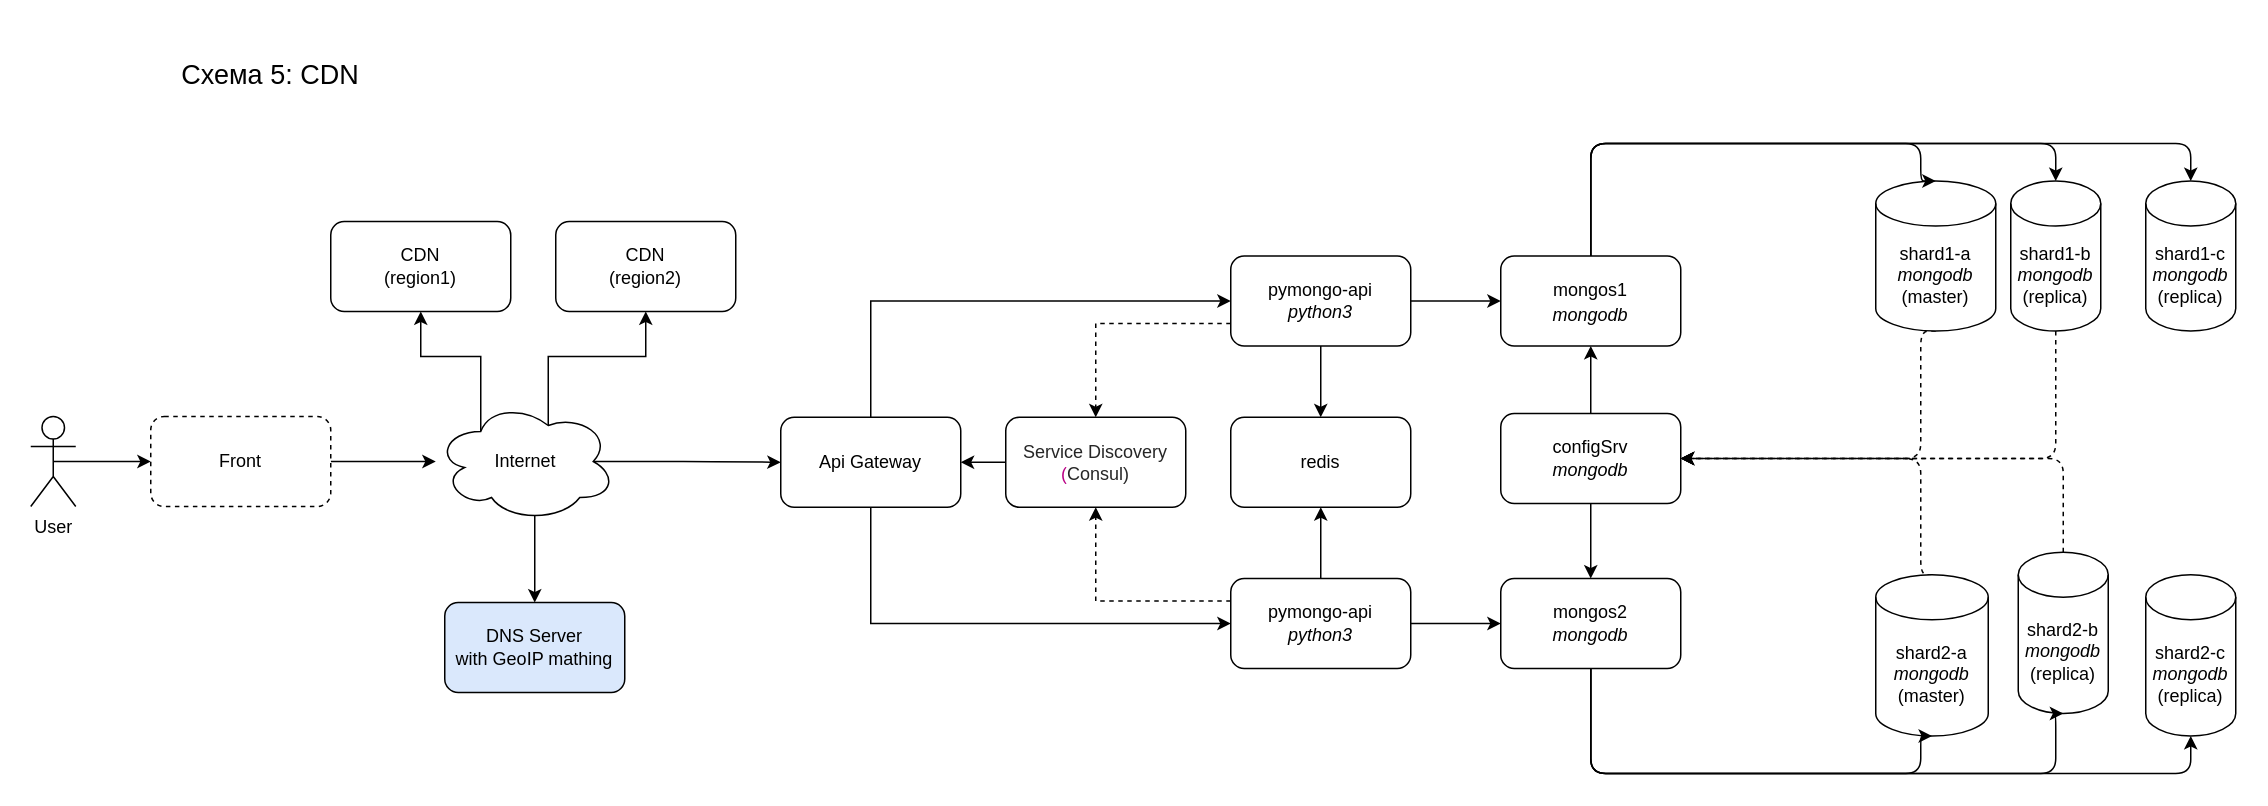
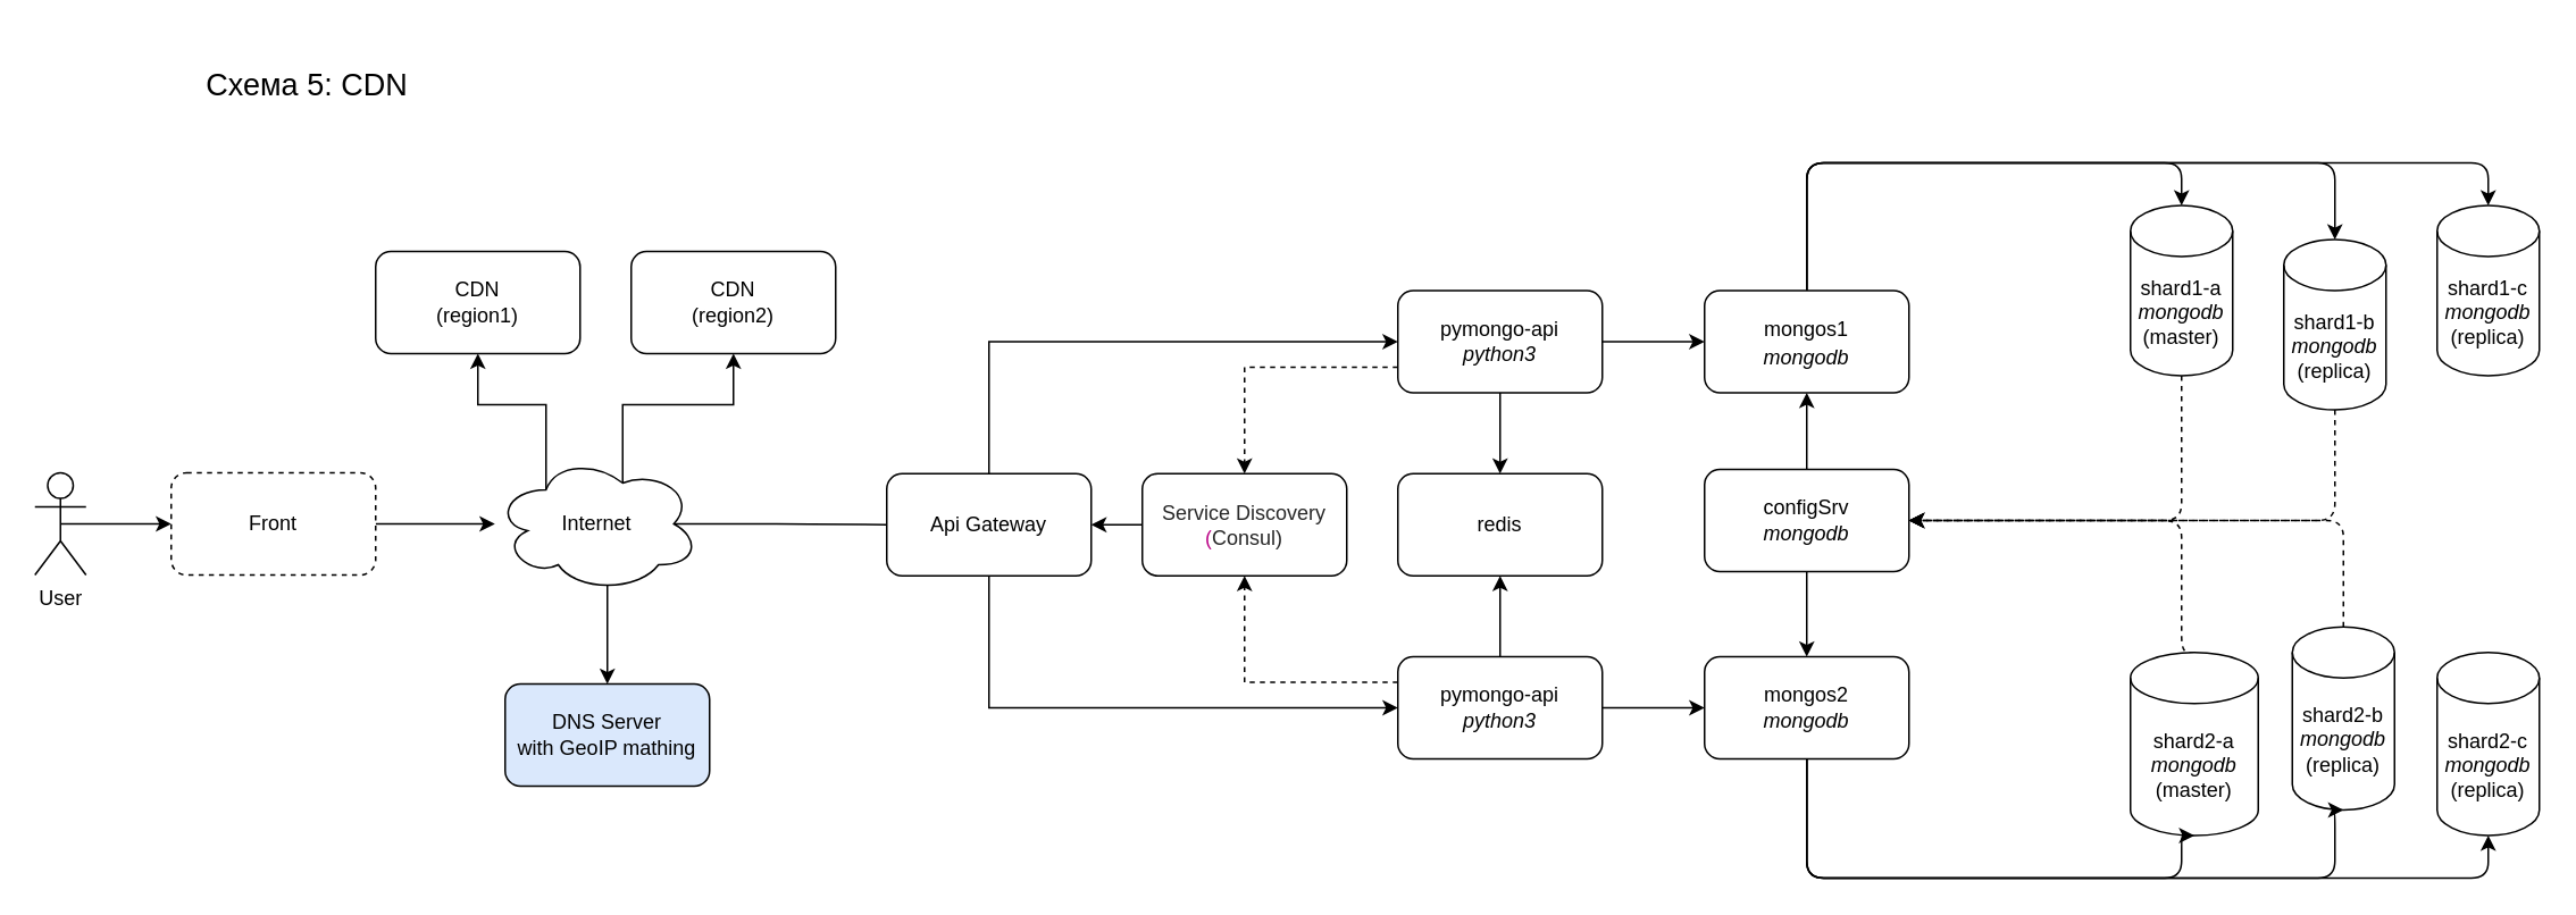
  <mxCell id="0" />
  <mxCell id="1" parent="0" />
  <mxCell id="2" style="edgeStyle=orthogonalEdgeStyle;html=1;entryX=1;entryY=0.5;entryDx=0;entryDy=0;dashed=1;exitX=0.5;exitY=0;exitDx=0;exitDy=0;exitPerimeter=0;" parent="1" source="9" target="12" edge="1"><mxGeometry relative="1" as="geometry"><mxPoint x="1330" y="237.5" as="sourcePoint" /><Array as="points"><mxPoint x="1280" y="305" /></Array></mxGeometry></mxCell>
  <mxCell id="3" style="edgeStyle=orthogonalEdgeStyle;html=1;entryX=1;entryY=0.5;entryDx=0;entryDy=0;dashed=1;exitX=0.5;exitY=1;exitDx=0;exitDy=0;exitPerimeter=0;" parent="1" source="8" target="12" edge="1"><mxGeometry relative="1" as="geometry"><mxPoint x="1400" y="-46.5" as="sourcePoint" /><Array as="points"><mxPoint x="1280" y="305" /></Array></mxGeometry></mxCell>
  <mxCell id="4" style="edgeStyle=orthogonalEdgeStyle;rounded=0;orthogonalLoop=1;jettySize=auto;html=1;exitX=1;exitY=0.5;exitDx=0;exitDy=0;entryX=0;entryY=0.5;entryDx=0;entryDy=0;" parent="1" source="7" edge="1"><mxGeometry relative="1" as="geometry"><mxPoint x="1000" y="200" as="targetPoint" /></mxGeometry></mxCell>
  <mxCell id="5" style="edgeStyle=none;html=1;" parent="1" source="7" target="24" edge="1"><mxGeometry relative="1" as="geometry" /></mxCell>
  <mxCell id="6" style="edgeStyle=orthogonalEdgeStyle;rounded=0;html=1;exitX=0;exitY=0.75;exitDx=0;exitDy=0;entryX=0.5;entryY=0;entryDx=0;entryDy=0;dashed=1;" parent="1" source="7" target="29" edge="1"><mxGeometry relative="1" as="geometry" /></mxCell>
  <mxCell id="7" value="pymongo-api&lt;br&gt;&lt;i&gt;python3&lt;/i&gt;" style="rounded=1;whiteSpace=wrap;html=1;" parent="1" vertex="1"><mxGeometry x="820" y="170" width="120" height="60" as="geometry" /></mxCell>
- <mxCell id="8" value="shard1-a&lt;br&gt;&lt;i&gt;mongodb&lt;/i&gt;&lt;br&gt;(master)" style="shape=cylinder3;whiteSpace=wrap;html=1;boundedLbl=1;backgroundOutline=1;size=15;" parent="1" vertex="1"><mxGeometry x="1250" y="120" width="80" height="100" as="geometry" /></mxCell>
+ <mxCell id="8" value="shard1-a&lt;br&gt;&lt;i&gt;mongodb&lt;/i&gt;&lt;br&gt;(master)" style="shape=cylinder3;whiteSpace=wrap;html=1;boundedLbl=1;backgroundOutline=1;size=15;" parent="1" vertex="1"><mxGeometry x="1250" y="120" width="60" height="100" as="geometry" /></mxCell>
  <mxCell id="9" value="shard2-a&lt;br&gt;&lt;i style=&quot;border-color: var(--border-color);&quot;&gt;mongodb&lt;br&gt;&lt;span style=&quot;font-style: normal;&quot;&gt;(master)&lt;/span&gt;&lt;br&gt;&lt;/i&gt;" style="shape=cylinder3;whiteSpace=wrap;html=1;boundedLbl=1;backgroundOutline=1;size=15;" parent="1" vertex="1"><mxGeometry x="1250" y="382.5" width="75" height="107.5" as="geometry" /></mxCell>
  <mxCell id="10" style="edgeStyle=orthogonalEdgeStyle;rounded=0;orthogonalLoop=1;jettySize=auto;html=1;" parent="1" source="12" target="16" edge="1"><mxGeometry relative="1" as="geometry"><mxPoint x="1060" y="170" as="targetPoint" /><Array as="points"><mxPoint x="1060" y="255" /><mxPoint x="1060" y="255" /></Array></mxGeometry></mxCell>
  <mxCell id="11" style="edgeStyle=orthogonalEdgeStyle;rounded=0;html=1;exitX=0.5;exitY=1;exitDx=0;exitDy=0;entryX=0.5;entryY=0;entryDx=0;entryDy=0;" parent="1" source="12" target="37" edge="1"><mxGeometry relative="1" as="geometry" /></mxCell>
  <mxCell id="12" value="configSrv&lt;br&gt;&lt;i style=&quot;border-color: var(--border-color);&quot;&gt;mongodb&lt;/i&gt;" style="rounded=1;whiteSpace=wrap;html=1;" parent="1" vertex="1"><mxGeometry x="1000" y="275" width="120" height="60" as="geometry" /></mxCell>
  <mxCell id="13" style="edgeStyle=orthogonalEdgeStyle;rounded=1;html=1;exitX=0.5;exitY=0;exitDx=0;exitDy=0;entryX=0.5;entryY=0;entryDx=0;entryDy=0;entryPerimeter=0;" parent="1" source="16" target="8" edge="1"><mxGeometry relative="1" as="geometry"><Array as="points"><mxPoint x="1060" y="95" /><mxPoint x="1280" y="95" /></Array></mxGeometry></mxCell>
  <mxCell id="14" style="edgeStyle=orthogonalEdgeStyle;rounded=1;html=1;exitX=0.5;exitY=0;exitDx=0;exitDy=0;entryX=0.5;entryY=0;entryDx=0;entryDy=0;entryPerimeter=0;" parent="1" source="16" target="18" edge="1"><mxGeometry relative="1" as="geometry"><Array as="points"><mxPoint x="1060" y="95" /><mxPoint x="1370" y="95" /></Array></mxGeometry></mxCell>
  <mxCell id="15" style="edgeStyle=orthogonalEdgeStyle;rounded=1;html=1;exitX=0.5;exitY=0;exitDx=0;exitDy=0;entryX=0.5;entryY=0;entryDx=0;entryDy=0;entryPerimeter=0;" parent="1" source="16" target="19" edge="1"><mxGeometry relative="1" as="geometry"><Array as="points"><mxPoint x="1060" y="95" /><mxPoint x="1460" y="95" /></Array></mxGeometry></mxCell>
  <mxCell id="16" value="&lt;div style=&quot;background-color: rgb(255, 255, 255); line-height: 20px;&quot;&gt;&lt;font style=&quot;font-size: 12px;&quot;&gt;mongos1&lt;/font&gt;&lt;/div&gt;&lt;i style=&quot;border-color: var(--border-color);&quot;&gt;&lt;font style=&quot;font-size: 12px;&quot;&gt;mongodb&lt;/font&gt;&lt;/i&gt;" style="rounded=1;whiteSpace=wrap;html=1;" parent="1" vertex="1"><mxGeometry x="1000" y="170" width="120" height="60" as="geometry" /></mxCell>
  <mxCell id="17" style="edgeStyle=orthogonalEdgeStyle;rounded=1;html=1;exitX=0.5;exitY=1;exitDx=0;exitDy=0;exitPerimeter=0;entryX=1;entryY=0.5;entryDx=0;entryDy=0;dashed=1;" parent="1" source="18" target="12" edge="1"><mxGeometry relative="1" as="geometry" /></mxCell>
- <mxCell id="18" value="shard1-b&lt;br&gt;&lt;i&gt;mongodb&lt;/i&gt;&lt;br&gt;(replica)" style="shape=cylinder3;whiteSpace=wrap;html=1;boundedLbl=1;backgroundOutline=1;size=15;" parent="1" vertex="1"><mxGeometry x="1340" y="120" width="60" height="100" as="geometry" /></mxCell>
+ <mxCell id="18" value="shard1-b&lt;br&gt;&lt;i&gt;mongodb&lt;/i&gt;&lt;br&gt;(replica)" style="shape=cylinder3;whiteSpace=wrap;html=1;boundedLbl=1;backgroundOutline=1;size=15;" parent="1" vertex="1"><mxGeometry x="1340" y="140" width="60" height="100" as="geometry" /></mxCell>
  <mxCell id="19" value="shard1-c&lt;br&gt;&lt;i&gt;mongodb&lt;br&gt;&lt;/i&gt;(replica)&lt;i&gt;&lt;br&gt;&lt;/i&gt;" style="shape=cylinder3;whiteSpace=wrap;html=1;boundedLbl=1;backgroundOutline=1;size=15;" parent="1" vertex="1"><mxGeometry x="1430" y="120" width="60" height="100" as="geometry" /></mxCell>
  <mxCell id="20" style="edgeStyle=orthogonalEdgeStyle;rounded=1;html=1;exitX=0.5;exitY=0;exitDx=0;exitDy=0;exitPerimeter=0;entryX=1;entryY=0.5;entryDx=0;entryDy=0;dashed=1;" parent="1" source="21" target="12" edge="1"><mxGeometry relative="1" as="geometry" /></mxCell>
  <mxCell id="21" value="shard2-b&lt;br&gt;&lt;i style=&quot;border-color: var(--border-color);&quot;&gt;mongodb&lt;br&gt;&lt;span style=&quot;font-style: normal;&quot;&gt;(replica)&lt;/span&gt;&lt;br&gt;&lt;/i&gt;" style="shape=cylinder3;whiteSpace=wrap;html=1;boundedLbl=1;backgroundOutline=1;size=15;" parent="1" vertex="1"><mxGeometry x="1345" y="367.5" width="60" height="107.5" as="geometry" /></mxCell>
  <mxCell id="22" value="shard2-c&lt;br&gt;&lt;i style=&quot;border-color: var(--border-color);&quot;&gt;mongodb&lt;br&gt;&lt;span style=&quot;font-style: normal;&quot;&gt;(replica)&lt;/span&gt;&lt;br&gt;&lt;/i&gt;" style="shape=cylinder3;whiteSpace=wrap;html=1;boundedLbl=1;backgroundOutline=1;size=15;" parent="1" vertex="1"><mxGeometry x="1430" y="382.5" width="60" height="107.5" as="geometry" /></mxCell>
  <mxCell id="23" value="Схема 5: CDN" style="text;html=1;strokeColor=none;fillColor=none;align=center;verticalAlign=middle;whiteSpace=wrap;rounded=0;fontFamily=Helvetica;fontSize=18;" parent="1" vertex="1"><mxGeometry x="20" y="20" width="320" height="60" as="geometry" /></mxCell>
  <mxCell id="24" value="redis" style="rounded=1;whiteSpace=wrap;html=1;" parent="1" vertex="1"><mxGeometry x="820" y="277.5" width="120" height="60" as="geometry" /></mxCell>
  <mxCell id="25" style="edgeStyle=orthogonalEdgeStyle;html=1;exitX=0.5;exitY=1;exitDx=0;exitDy=0;rounded=0;entryX=0;entryY=0.5;entryDx=0;entryDy=0;" parent="1" source="27" target="33" edge="1"><mxGeometry relative="1" as="geometry" /></mxCell>
  <mxCell id="26" style="edgeStyle=orthogonalEdgeStyle;rounded=0;html=1;exitX=0.5;exitY=0;exitDx=0;exitDy=0;entryX=0;entryY=0.5;entryDx=0;entryDy=0;" parent="1" source="27" target="7" edge="1"><mxGeometry relative="1" as="geometry" /></mxCell>
  <mxCell id="27" value="Api Gateway" style="rounded=1;whiteSpace=wrap;html=1;" parent="1" vertex="1"><mxGeometry x="520" y="277.5" width="120" height="60" as="geometry" /></mxCell>
  <mxCell id="28" style="edgeStyle=orthogonalEdgeStyle;rounded=0;html=1;exitX=0;exitY=0.5;exitDx=0;exitDy=0;entryX=1;entryY=0.5;entryDx=0;entryDy=0;" parent="1" source="29" target="27" edge="1"><mxGeometry relative="1" as="geometry" /></mxCell>
  <mxCell id="29" value="&lt;span style=&quot;color: rgba(0, 0, 0, 0.85); font-family: &amp;quot;YS Text&amp;quot;, sans-serif; white-space-collapse: preserve; background-color: rgb(255, 255, 255);&quot;&gt;Service Discovery&lt;/span&gt;&lt;div&gt;&lt;font color=&quot;rgba(0, 0, 0, 0.85)&quot; face=&quot;YS Text, sans-serif&quot;&gt;&lt;span style=&quot;white-space-collapse: preserve; background-color: rgb(255, 255, 255);&quot;&gt;(&lt;/span&gt;&lt;/font&gt;&lt;span style=&quot;background-color: rgb(255, 255, 255); color: rgba(0, 0, 0, 0.85); font-family: &amp;quot;YS Text&amp;quot;, sans-serif; white-space-collapse: preserve;&quot;&gt;Consul&lt;/span&gt;&lt;span style=&quot;background-color: rgb(255, 255, 255); white-space-collapse: preserve; color: rgba(0, 0, 0, 0.85); font-family: &amp;quot;YS Text&amp;quot;, sans-serif;&quot;&gt;)&lt;/span&gt;&lt;/div&gt;" style="rounded=1;whiteSpace=wrap;html=1;align=center;fontSize=12;" parent="1" vertex="1"><mxGeometry x="670" y="277.5" width="120" height="60" as="geometry" /></mxCell>
  <mxCell id="30" style="edgeStyle=none;html=1;exitX=0.5;exitY=0;exitDx=0;exitDy=0;entryX=0.5;entryY=1;entryDx=0;entryDy=0;" parent="1" source="33" target="24" edge="1"><mxGeometry relative="1" as="geometry" /></mxCell>
  <mxCell id="31" style="edgeStyle=orthogonalEdgeStyle;rounded=0;html=1;exitX=0;exitY=0.25;exitDx=0;exitDy=0;entryX=0.5;entryY=1;entryDx=0;entryDy=0;dashed=1;" parent="1" source="33" target="29" edge="1"><mxGeometry relative="1" as="geometry" /></mxCell>
  <mxCell id="32" style="edgeStyle=orthogonalEdgeStyle;rounded=0;html=1;exitX=1;exitY=0.5;exitDx=0;exitDy=0;entryX=0;entryY=0.5;entryDx=0;entryDy=0;" parent="1" source="33" target="37" edge="1"><mxGeometry relative="1" as="geometry" /></mxCell>
  <mxCell id="33" value="pymongo-api&lt;br&gt;&lt;i&gt;python3&lt;/i&gt;" style="rounded=1;whiteSpace=wrap;html=1;" parent="1" vertex="1"><mxGeometry x="820" y="385" width="120" height="60" as="geometry" /></mxCell>
  <mxCell id="34" style="edgeStyle=orthogonalEdgeStyle;rounded=1;html=1;exitX=0.5;exitY=1;exitDx=0;exitDy=0;entryX=0.5;entryY=1;entryDx=0;entryDy=0;entryPerimeter=0;" parent="1" source="37" target="9" edge="1"><mxGeometry relative="1" as="geometry"><Array as="points"><mxPoint x="1060" y="515" /><mxPoint x="1280" y="515" /></Array></mxGeometry></mxCell>
  <mxCell id="35" style="edgeStyle=orthogonalEdgeStyle;rounded=1;html=1;exitX=0.5;exitY=1;exitDx=0;exitDy=0;entryX=0.5;entryY=1;entryDx=0;entryDy=0;entryPerimeter=0;" parent="1" source="37" target="21" edge="1"><mxGeometry relative="1" as="geometry"><Array as="points"><mxPoint x="1060" y="515" /><mxPoint x="1370" y="515" /></Array></mxGeometry></mxCell>
  <mxCell id="36" style="edgeStyle=orthogonalEdgeStyle;rounded=1;html=1;exitX=0.5;exitY=1;exitDx=0;exitDy=0;entryX=0.5;entryY=1;entryDx=0;entryDy=0;entryPerimeter=0;" parent="1" source="37" target="22" edge="1"><mxGeometry relative="1" as="geometry"><Array as="points"><mxPoint x="1060" y="515" /><mxPoint x="1460" y="515" /></Array></mxGeometry></mxCell>
  <mxCell id="37" value="&lt;span style=&quot;border-color: var(--border-color);&quot;&gt;&lt;span style=&quot;background-color: rgb(255, 255, 255);&quot;&gt;mongos2&lt;br&gt;&lt;/span&gt;&lt;i&gt;mongodb&lt;/i&gt;&lt;/span&gt;" style="rounded=1;whiteSpace=wrap;html=1;" parent="1" vertex="1"><mxGeometry x="1000" y="385" width="120" height="60" as="geometry" /></mxCell>
  <mxCell id="38" style="edgeStyle=orthogonalEdgeStyle;rounded=0;orthogonalLoop=1;jettySize=auto;html=1;exitX=0.5;exitY=0.5;exitDx=0;exitDy=0;exitPerimeter=0;" parent="1" source="39" target="41" edge="1"><mxGeometry relative="1" as="geometry" /></mxCell>
  <mxCell id="39" value="User" style="shape=umlActor;verticalLabelPosition=bottom;verticalAlign=top;html=1;outlineConnect=0;" parent="1" vertex="1"><mxGeometry x="20" y="277" width="30" height="60" as="geometry" /></mxCell>
  <mxCell id="40" style="edgeStyle=orthogonalEdgeStyle;rounded=0;orthogonalLoop=1;jettySize=auto;html=1;exitX=1;exitY=0.5;exitDx=0;exitDy=0;" parent="1" source="41" target="47" edge="1"><mxGeometry relative="1" as="geometry" /></mxCell>
  <mxCell id="41" value="Front" style="rounded=1;whiteSpace=wrap;html=1;dashed=1;" parent="1" vertex="1"><mxGeometry x="100" y="277" width="120" height="60" as="geometry" /></mxCell>
  <mxCell id="42" value="CDN&lt;div&gt;(region1)&lt;/div&gt;" style="rounded=1;whiteSpace=wrap;html=1;" parent="1" vertex="1"><mxGeometry x="220" y="147" width="120" height="60" as="geometry" /></mxCell>
  <mxCell id="43" value="CDN&lt;div&gt;(region2)&lt;/div&gt;" style="rounded=1;whiteSpace=wrap;html=1;" parent="1" vertex="1"><mxGeometry x="370" y="147" width="120" height="60" as="geometry" /></mxCell>
  <mxCell id="44" style="edgeStyle=orthogonalEdgeStyle;rounded=0;orthogonalLoop=1;jettySize=auto;html=1;exitX=0.25;exitY=0.25;exitDx=0;exitDy=0;exitPerimeter=0;" parent="1" source="47" target="42" edge="1"><mxGeometry relative="1" as="geometry" /></mxCell>
  <mxCell id="45" style="edgeStyle=orthogonalEdgeStyle;rounded=0;orthogonalLoop=1;jettySize=auto;html=1;exitX=0.625;exitY=0.2;exitDx=0;exitDy=0;exitPerimeter=0;" parent="1" source="47" target="43" edge="1"><mxGeometry relative="1" as="geometry" /></mxCell>
- <mxCell id="46" style="edgeStyle=orthogonalEdgeStyle;html=1;exitX=0.875;exitY=0.5;exitDx=0;exitDy=0;exitPerimeter=0;" parent="1" source="47" target="27" edge="1"><mxGeometry relative="1" as="geometry" /></mxCell>
+ <mxCell id="46" style="edgeStyle=orthogonalEdgeStyle;html=1;exitX=0.875;exitY=0.5;exitDx=0;exitDy=0;exitPerimeter=0;endArrow=none;" parent="1" source="47" target="27" edge="1"><mxGeometry relative="1" as="geometry" /></mxCell>
  <mxCell id="47" value="Internet" style="ellipse;shape=cloud;whiteSpace=wrap;html=1;" parent="1" vertex="1"><mxGeometry x="290" y="267" width="120" height="80" as="geometry" /></mxCell>
  <mxCell id="48" value="DNS Server&lt;div&gt;with GeoIP mathing&lt;/div&gt;" style="rounded=1;whiteSpace=wrap;html=1;fillColor=#dae8fc;" parent="1" vertex="1"><mxGeometry x="296" y="401" width="120" height="60" as="geometry" /></mxCell>
  <mxCell id="49" style="edgeStyle=orthogonalEdgeStyle;rounded=0;orthogonalLoop=1;jettySize=auto;html=1;exitX=0.5;exitY=0;exitDx=0;exitDy=0;entryX=0.55;entryY=0.95;entryDx=0;entryDy=0;entryPerimeter=0;startArrow=classic;startFill=1;endArrow=none;endFill=0;" parent="1" source="48" target="47" edge="1"><mxGeometry relative="1" as="geometry" /></mxCell>
